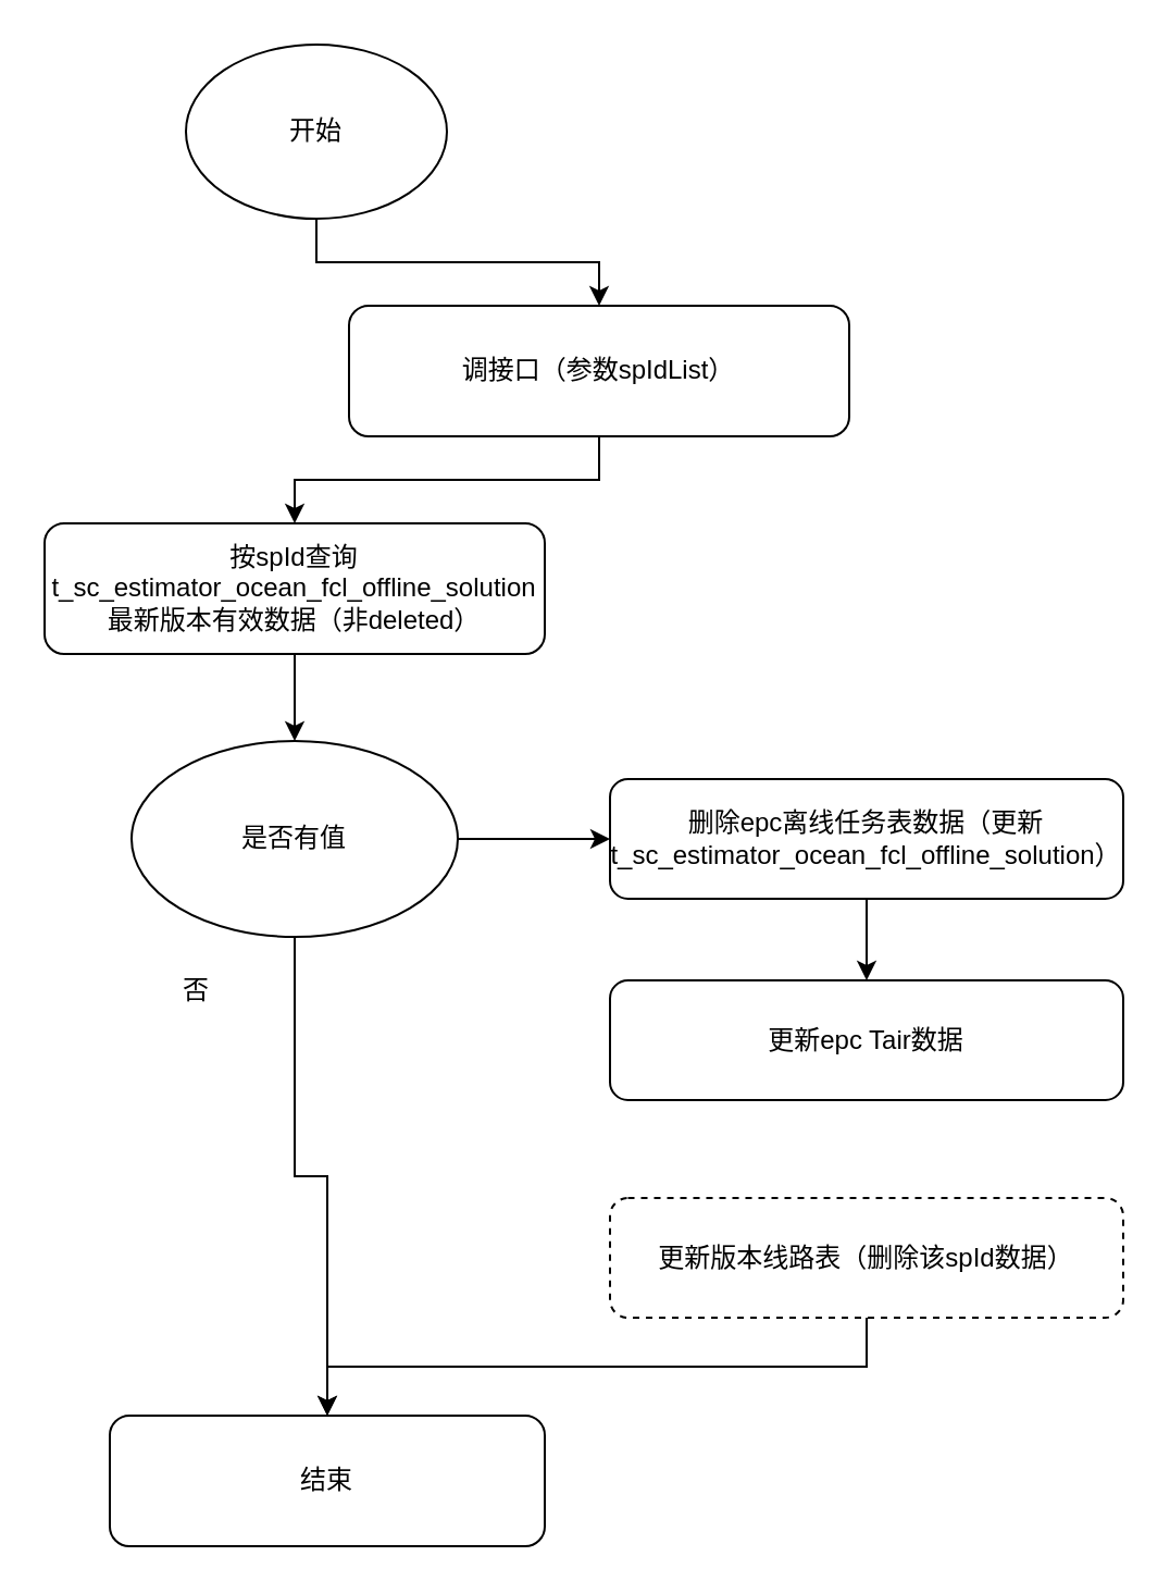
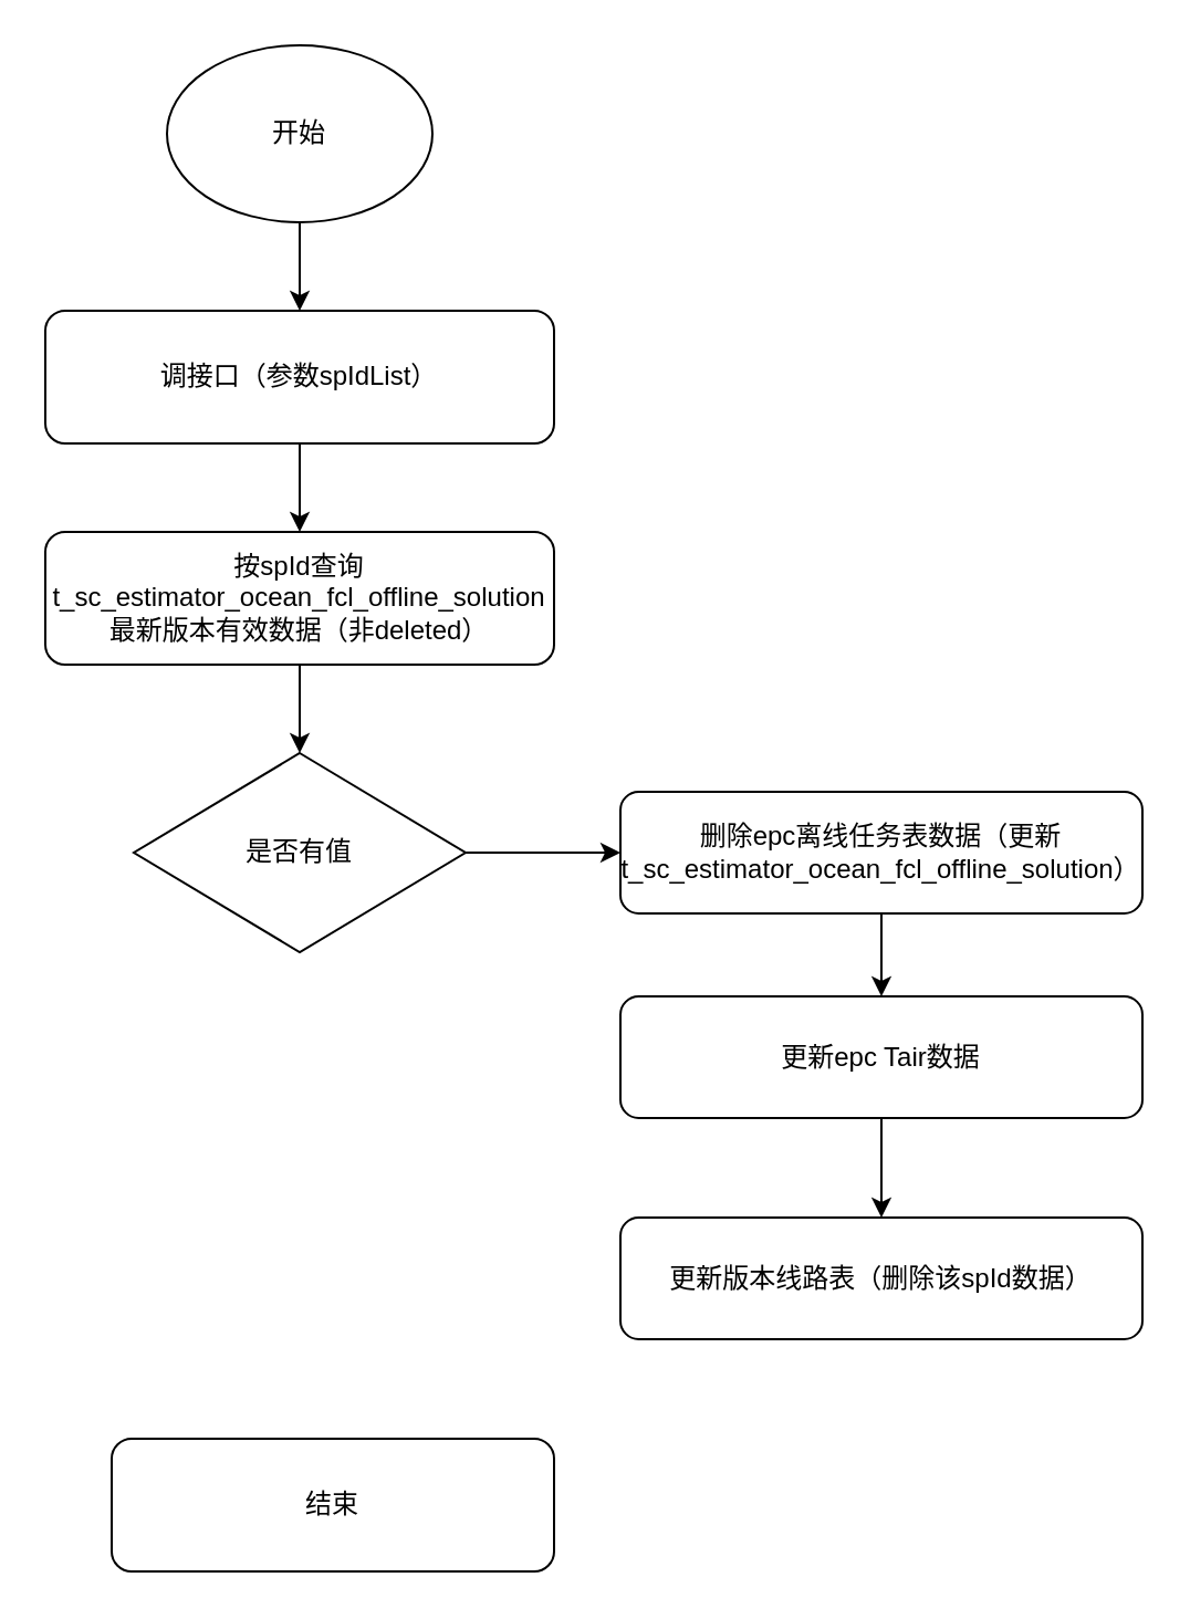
  <mxCell id="0" />
  <mxCell id="1" parent="0" />
  <mxCell id="2" style="edgeStyle=orthogonalEdgeStyle;rounded=0;orthogonalLoop=1;jettySize=auto;html=1;entryX=0.5;entryY=0;entryDx=0;entryDy=0;" parent="1" source="3" target="5" edge="1"><mxGeometry relative="1" as="geometry" /></mxCell>
- <mxCell id="3" value="开始" style="ellipse;whiteSpace=wrap;html=1;fillColor=none;" parent="1" vertex="1"><mxGeometry x="85" y="20" width="120" height="80" as="geometry" /></mxCell>
+ <mxCell id="3" value="开始" style="ellipse;whiteSpace=wrap;html=1;fillColor=none;" parent="1" vertex="1"><mxGeometry x="75" y="20" width="120" height="80" as="geometry" /></mxCell>
  <mxCell id="4" style="edgeStyle=orthogonalEdgeStyle;rounded=0;orthogonalLoop=1;jettySize=auto;html=1;exitX=0.5;exitY=1;exitDx=0;exitDy=0;entryX=0.5;entryY=0;entryDx=0;entryDy=0;" parent="1" source="5" target="7" edge="1"><mxGeometry relative="1" as="geometry" /></mxCell>
- <mxCell id="5" value="调接口（参数spIdList）" style="rounded=1;whiteSpace=wrap;html=1;fillColor=none;" parent="1" vertex="1"><mxGeometry x="160" y="140" width="230" height="60" as="geometry" /></mxCell>
+ <mxCell id="5" value="调接口（参数spIdList）" style="rounded=1;whiteSpace=wrap;html=1;fillColor=none;" parent="1" vertex="1"><mxGeometry x="20" y="140" width="230" height="60" as="geometry" /></mxCell>
  <mxCell id="6" style="edgeStyle=orthogonalEdgeStyle;rounded=0;orthogonalLoop=1;jettySize=auto;html=1;exitX=0.5;exitY=1;exitDx=0;exitDy=0;" parent="1" source="7" target="10" edge="1"><mxGeometry relative="1" as="geometry" /></mxCell>
  <mxCell id="7" value="按spId查询&lt;br&gt;&lt;div&gt;t_sc_estimator_ocean_fcl_offline_solution最新版本有效数据（非deleted）&lt;/div&gt;" style="rounded=1;whiteSpace=wrap;html=1;fillColor=none;" parent="1" vertex="1"><mxGeometry x="20" y="240" width="230" height="60" as="geometry" /></mxCell>
- <mxCell id="8" style="edgeStyle=orthogonalEdgeStyle;rounded=0;orthogonalLoop=1;jettySize=auto;html=1;exitX=0.5;exitY=1;exitDx=0;exitDy=0;entryX=0.5;entryY=0;entryDx=0;entryDy=0;" parent="1" source="10" target="11" edge="1"><mxGeometry relative="1" as="geometry" /></mxCell>
  <mxCell id="9" style="edgeStyle=orthogonalEdgeStyle;rounded=0;orthogonalLoop=1;jettySize=auto;html=1;exitX=1;exitY=0.5;exitDx=0;exitDy=0;entryX=0;entryY=0.5;entryDx=0;entryDy=0;" parent="1" source="10" target="14" edge="1"><mxGeometry relative="1" as="geometry" /></mxCell>
- <mxCell id="10" value="是否有值" style="ellipse;whiteSpace=wrap;html=1;fillColor=none;" parent="1" vertex="1"><mxGeometry x="60" y="340" width="150" height="90" as="geometry" /></mxCell>
+ <mxCell id="10" value="是否有值" style="rhombus;whiteSpace=wrap;html=1;fillColor=none;" parent="1" vertex="1"><mxGeometry x="60" y="340" width="150" height="90" as="geometry" /></mxCell>
  <mxCell id="11" value="结束" style="rounded=1;whiteSpace=wrap;html=1;fillColor=none;" parent="1" vertex="1"><mxGeometry x="50" y="650" width="200" height="60" as="geometry" /></mxCell>
- <mxCell id="12" value="否" style="text;html=1;align=center;verticalAlign=middle;whiteSpace=wrap;rounded=0;" parent="1" vertex="1"><mxGeometry x="60" y="440" width="60" height="30" as="geometry" /></mxCell>
  <mxCell id="13" style="edgeStyle=orthogonalEdgeStyle;rounded=0;orthogonalLoop=1;jettySize=auto;html=1;exitX=0.5;exitY=1;exitDx=0;exitDy=0;entryX=0.5;entryY=0;entryDx=0;entryDy=0;" parent="1" source="14" target="16" edge="1"><mxGeometry relative="1" as="geometry" /></mxCell>
  <mxCell id="14" value="删除epc离线任务表数据（更新&lt;br&gt;t_sc_estimator_ocean_fcl_offline_solution）" style="rounded=1;whiteSpace=wrap;html=1;fillColor=none;" parent="1" vertex="1"><mxGeometry x="280" y="357.5" width="236" height="55" as="geometry" /></mxCell>
+ <mxCell id="15" style="edgeStyle=orthogonalEdgeStyle;rounded=0;orthogonalLoop=1;jettySize=auto;html=1;exitX=0.5;exitY=1;exitDx=0;exitDy=0;entryX=0.5;entryY=0;entryDx=0;entryDy=0;" parent="1" source="16" target="18" edge="1"><mxGeometry relative="1" as="geometry" /></mxCell>
  <mxCell id="16" value="更新epc Tair数据" style="rounded=1;whiteSpace=wrap;html=1;fillColor=none;" parent="1" vertex="1"><mxGeometry x="280" y="450" width="236" height="55" as="geometry" /></mxCell>
- <mxCell id="17" style="edgeStyle=orthogonalEdgeStyle;rounded=0;orthogonalLoop=1;jettySize=auto;html=1;exitX=0.5;exitY=1;exitDx=0;exitDy=0;entryX=0.5;entryY=0;entryDx=0;entryDy=0;" parent="1" source="18" target="11" edge="1"><mxGeometry relative="1" as="geometry" /></mxCell>
- <mxCell id="18" value="更新版本线路表（删除该spId数据）" style="rounded=1;whiteSpace=wrap;html=1;fillColor=none;dashed=1;" parent="1" vertex="1"><mxGeometry x="280" y="550" width="236" height="55" as="geometry" /></mxCell>
+ <mxCell id="18" value="更新版本线路表（删除该spId数据）" style="rounded=1;whiteSpace=wrap;html=1;fillColor=none;" parent="1" vertex="1"><mxGeometry x="280" y="550" width="236" height="55" as="geometry" /></mxCell>
